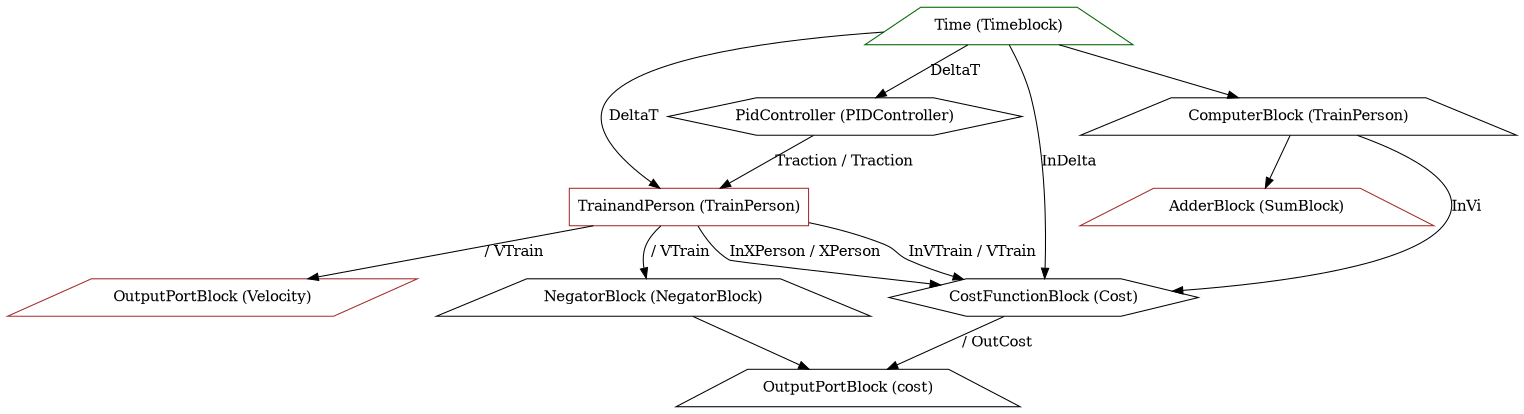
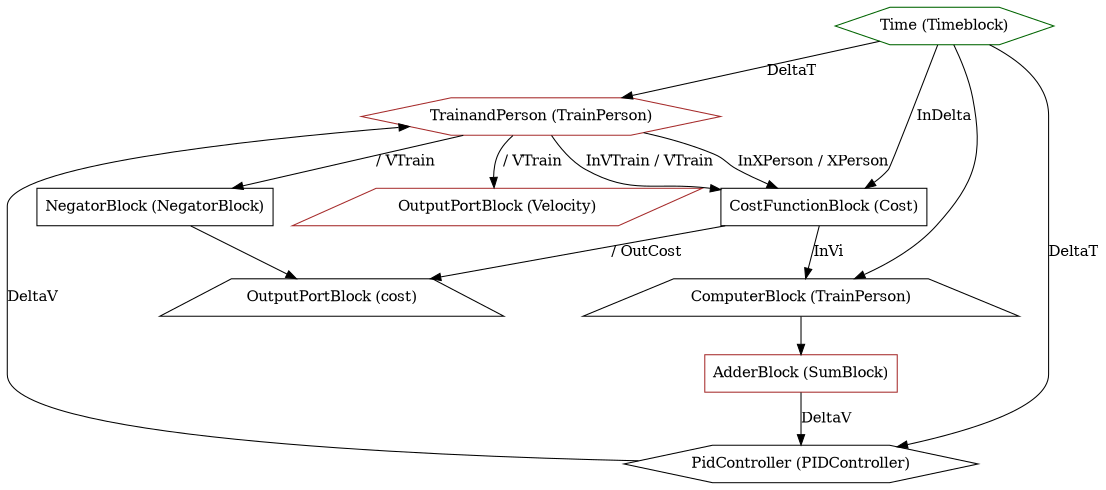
  digraph {
    node [color=black shape=hexagon]
    n1 [color=brown label="OutputPortBlock (Velocity)" shape=parallelogram]
-   n2 [color=brown label="TrainandPerson (TrainPerson)" shape=box]
-   n3 [label="CostFunctionBlock (Cost)"]
-   n4 [label="NegatorBlock (NegatorBlock)" shape=trapezium]
+   n2 [color=brown label="TrainandPerson (TrainPerson)"]
+   n3 [label="CostFunctionBlock (Cost)" shape=box]
+   n4 [label="NegatorBlock (NegatorBlock)" shape=box]
    n5 [label="OutputPortBlock (cost)" shape=trapezium]
-   n6 [color=darkgreen label="Time (Timeblock)" shape=trapezium]
+   n6 [color=darkgreen label="Time (Timeblock)"]
    n7 [label="ComputerBlock (TrainPerson)" shape=trapezium]
    n8 [label="PidController (PIDController)"]
-   n9 [color=brown label="AdderBlock (SumBlock)" shape=trapezium]
+   n9 [color=brown label="AdderBlock (SumBlock)" shape=box]
    n2 -> n1 [label=" / VTrain"]
    n2 -> n3 [label="InVTrain / VTrain"]
    n2 -> n3 [label="InXPerson / XPerson"]
    n2 -> n4 [label=" / VTrain"]
    n3 -> n5 [label=" / OutCost"]
    n4 -> n5
    n6 -> n2 [label=DeltaT]
    n6 -> n3 [label=InDelta]
    n6 -> n7
    n6 -> n8 [label=DeltaT]
-   n7 -> n3 [label=InVi]
+   n3 -> n7 [label=InVi]
    n7 -> n9
-   n8 -> n2 [label="Traction / Traction"]
+   n8 -> n2 [label=DeltaV]
+   n9 -> n8 [label=DeltaV]
  }
